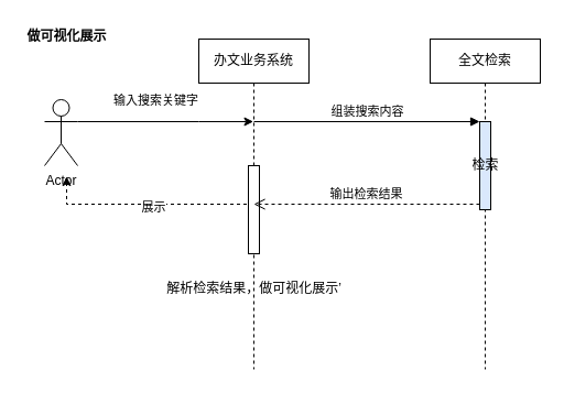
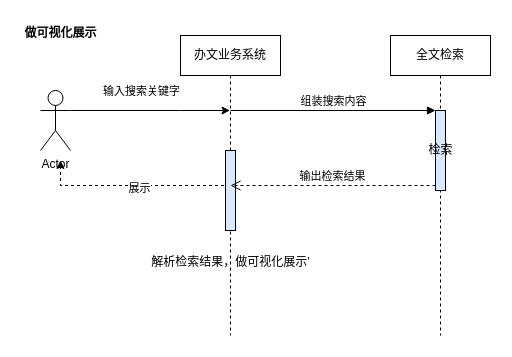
  <mxCell id="0" />
  <mxCell id="1" parent="0" />
  <mxCell id="2" style="edgeStyle=orthogonalEdgeStyle;rounded=0;orthogonalLoop=1;jettySize=auto;html=1;" edge="1" parent="1"><mxGeometry relative="1" as="geometry"><mxPoint x="70" y="110" as="sourcePoint" /><mxPoint x="229.5" y="110" as="targetPoint" /><Array as="points"><mxPoint x="180" y="110" /><mxPoint x="180" y="110" /></Array></mxGeometry></mxCell>
  <mxCell id="3" value="输入搜索关键字&lt;br&gt;" style="edgeLabel;html=1;align=center;verticalAlign=middle;resizable=0;points=[];" vertex="1" connectable="0" parent="2"><mxGeometry x="-0.122" y="-1" relative="1" as="geometry"><mxPoint y="-21" as="offset" /></mxGeometry></mxCell>
  <mxCell id="4" value="Actor" style="shape=umlActor;verticalLabelPosition=bottom;verticalAlign=top;html=1;outlineConnect=0;" vertex="1" parent="1"><mxGeometry x="40" y="90" width="30" height="60" as="geometry" /></mxCell>
  <mxCell id="5" style="edgeStyle=elbowEdgeStyle;rounded=0;orthogonalLoop=1;jettySize=auto;html=1;elbow=vertical;curved=0;dashed=1;" edge="1" parent="1" source="7"><mxGeometry relative="1" as="geometry"><mxPoint x="60" y="160" as="targetPoint" /><Array as="points"><mxPoint x="170" y="185" /></Array></mxGeometry></mxCell>
  <mxCell id="6" value="展示" style="edgeLabel;html=1;align=center;verticalAlign=middle;resizable=0;points=[];" vertex="1" connectable="0" parent="5"><mxGeometry x="-0.049" y="2" relative="1" as="geometry"><mxPoint x="1" as="offset" /></mxGeometry></mxCell>
  <mxCell id="7" value="办文业务系统" style="shape=umlLifeline;perimeter=lifelinePerimeter;whiteSpace=wrap;html=1;container=1;dropTarget=0;collapsible=0;recursiveResize=0;outlineConnect=0;portConstraint=eastwest;newEdgeStyle={&quot;edgeStyle&quot;:&quot;elbowEdgeStyle&quot;,&quot;elbow&quot;:&quot;vertical&quot;,&quot;curved&quot;:0,&quot;rounded&quot;:0};" vertex="1" parent="1"><mxGeometry x="180" y="35" width="100" height="300" as="geometry" /></mxCell>
- <mxCell id="8" value="&lt;br&gt;&lt;br&gt;&lt;br&gt;&lt;br&gt;&lt;br&gt;&lt;br&gt;&lt;br&gt;&lt;br&gt;&lt;br&gt;&lt;br&gt;解析检索结果，做可视化展示’" style="html=1;points=[];perimeter=orthogonalPerimeter;outlineConnect=0;targetShapes=umlLifeline;portConstraint=eastwest;newEdgeStyle={&quot;edgeStyle&quot;:&quot;elbowEdgeStyle&quot;,&quot;elbow&quot;:&quot;vertical&quot;,&quot;curved&quot;:0,&quot;rounded&quot;:0};" vertex="1" parent="7"><mxGeometry x="45" y="115" width="10" height="80" as="geometry" /></mxCell>
+ <mxCell id="8" value="&lt;br&gt;&lt;br&gt;&lt;br&gt;&lt;br&gt;&lt;br&gt;&lt;br&gt;&lt;br&gt;&lt;br&gt;&lt;br&gt;&lt;br&gt;解析检索结果，做可视化展示’" style="html=1;points=[];perimeter=orthogonalPerimeter;outlineConnect=0;targetShapes=umlLifeline;portConstraint=eastwest;newEdgeStyle={&quot;edgeStyle&quot;:&quot;elbowEdgeStyle&quot;,&quot;elbow&quot;:&quot;vertical&quot;,&quot;curved&quot;:0,&quot;rounded&quot;:0};fillColor=#dae8fc;" vertex="1" parent="7"><mxGeometry x="45" y="115" width="10" height="80" as="geometry" /></mxCell>
  <mxCell id="9" value="全文检索" style="shape=umlLifeline;perimeter=lifelinePerimeter;whiteSpace=wrap;html=1;container=1;dropTarget=0;collapsible=0;recursiveResize=0;outlineConnect=0;portConstraint=eastwest;newEdgeStyle={&quot;edgeStyle&quot;:&quot;elbowEdgeStyle&quot;,&quot;elbow&quot;:&quot;vertical&quot;,&quot;curved&quot;:0,&quot;rounded&quot;:0};" vertex="1" parent="1"><mxGeometry x="390" y="35" width="100" height="300" as="geometry" /></mxCell>
  <mxCell id="10" value="检索" style="html=1;points=[];perimeter=orthogonalPerimeter;outlineConnect=0;targetShapes=umlLifeline;portConstraint=eastwest;newEdgeStyle={&quot;edgeStyle&quot;:&quot;elbowEdgeStyle&quot;,&quot;elbow&quot;:&quot;vertical&quot;,&quot;curved&quot;:0,&quot;rounded&quot;:0};fillColor=#dae8fc;" vertex="1" parent="9"><mxGeometry x="45" y="75" width="10" height="80" as="geometry" /></mxCell>
  <mxCell id="11" value="组装搜索内容&lt;br&gt;" style="html=1;verticalAlign=bottom;endArrow=block;edgeStyle=elbowEdgeStyle;elbow=vertical;curved=0;rounded=0;" edge="1" target="10" parent="1"><mxGeometry relative="1" as="geometry"><mxPoint x="230" y="110" as="sourcePoint" /></mxGeometry></mxCell>
  <mxCell id="12" value="输出检索结果" style="html=1;verticalAlign=bottom;endArrow=open;dashed=1;endSize=8;edgeStyle=elbowEdgeStyle;elbow=vertical;curved=0;rounded=0;" edge="1" source="10" parent="1"><mxGeometry relative="1" as="geometry"><mxPoint x="230" y="185" as="targetPoint" /></mxGeometry></mxCell>
  <mxCell id="13" value="做可视化展示" style="text;align=center;fontStyle=1;verticalAlign=middle;spacingLeft=3;spacingRight=3;strokeColor=none;rotatable=0;points=[[0,0.5],[1,0.5]];portConstraint=eastwest;html=1;" vertex="1" parent="1"><mxGeometry x="20" y="20" width="80" height="26" as="geometry" /></mxCell>
